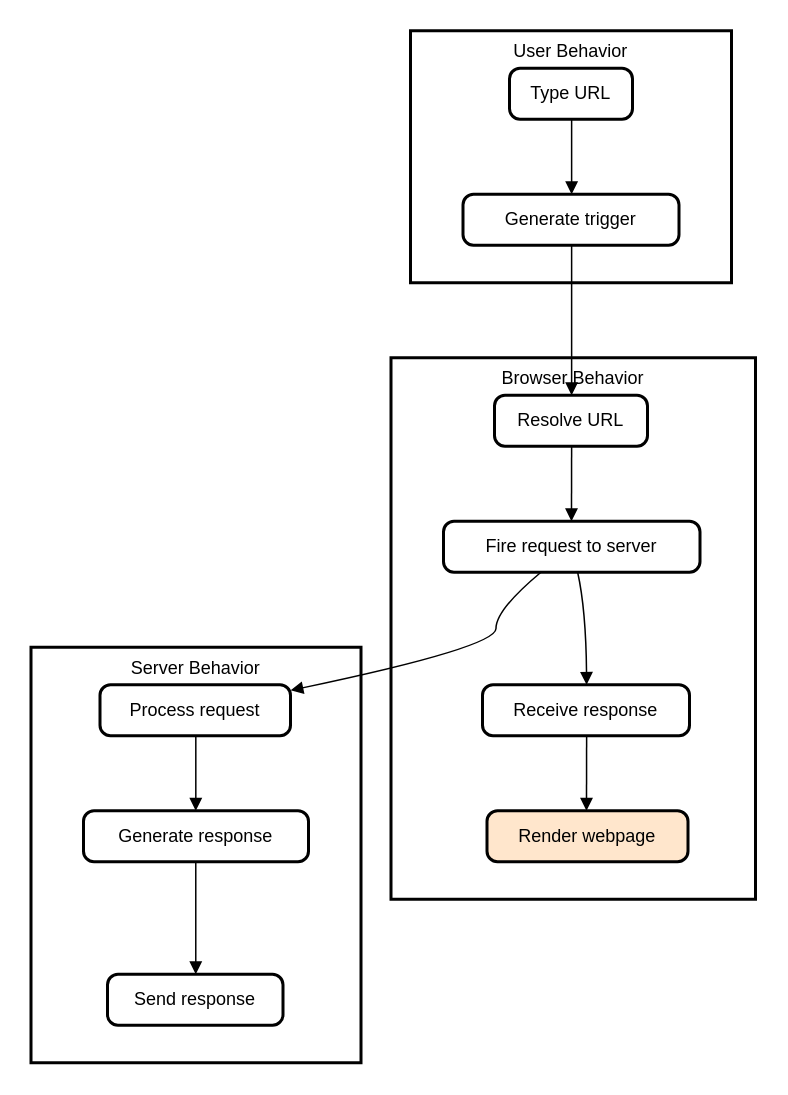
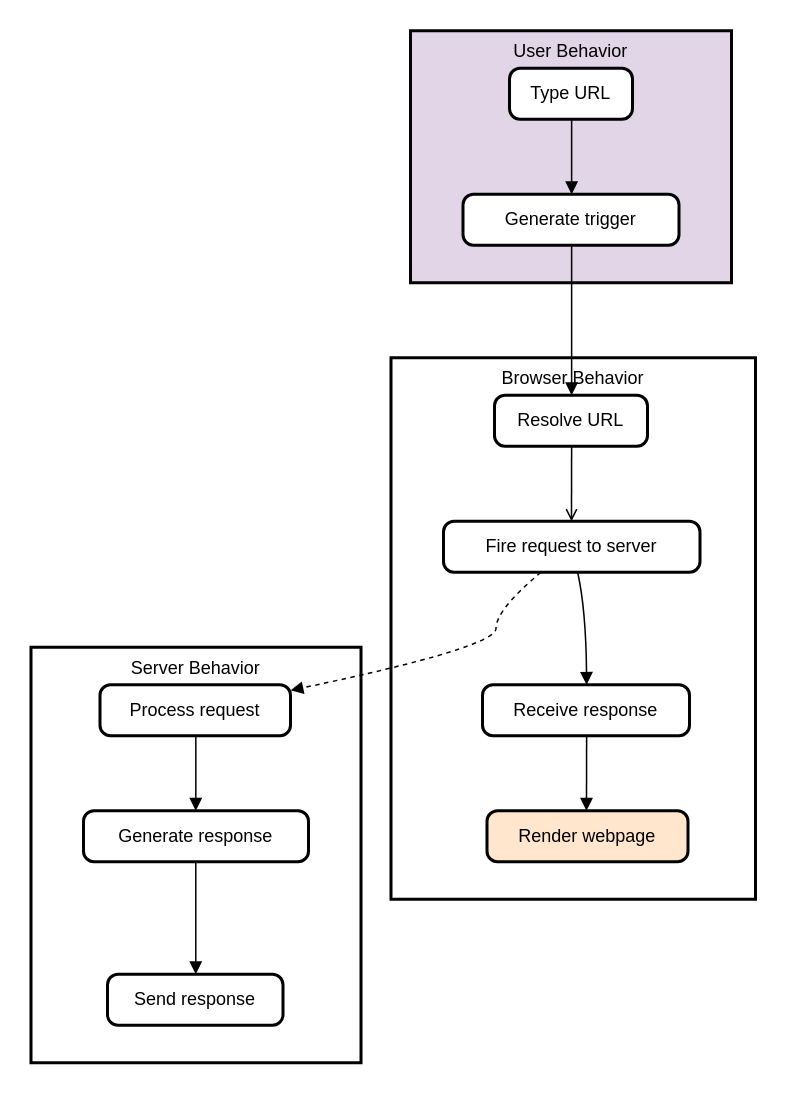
  <mxCell id="0" />
  <mxCell id="1" parent="0" />
  <mxCell id="2" value="Server Behavior" style="whiteSpace=wrap;strokeWidth=2;verticalAlign=top;" vertex="1" parent="1"><mxGeometry y="431" width="220" height="277" as="geometry" x="20" /></mxCell>
  <mxCell id="3" value="Process request" style="rounded=1;absoluteArcSize=1;arcSize=14;whiteSpace=wrap;strokeWidth=2;" vertex="1" parent="1"><mxGeometry x="66" y="456" width="127" height="34" as="geometry" /></mxCell>
  <mxCell id="4" value="Generate response" style="rounded=1;absoluteArcSize=1;arcSize=14;whiteSpace=wrap;strokeWidth=2;" vertex="1" parent="1"><mxGeometry x="55" y="540" width="150" height="34" as="geometry" /></mxCell>
  <mxCell id="5" value="Send response" style="rounded=1;absoluteArcSize=1;arcSize=14;whiteSpace=wrap;strokeWidth=2;" vertex="1" parent="1"><mxGeometry x="71" y="649" width="117" height="34" as="geometry" /></mxCell>
  <mxCell id="6" value="Browser Behavior" style="whiteSpace=wrap;strokeWidth=2;verticalAlign=top;" vertex="1" parent="1"><mxGeometry x="260" y="238" width="243" height="361" as="geometry" /></mxCell>
  <mxCell id="7" value="Resolve URL" style="rounded=1;absoluteArcSize=1;arcSize=14;whiteSpace=wrap;strokeWidth=2;" vertex="1" parent="1"><mxGeometry x="329" y="263" width="102" height="34" as="geometry" /></mxCell>
  <mxCell id="8" value="Fire request to server" style="rounded=1;absoluteArcSize=1;arcSize=14;whiteSpace=wrap;strokeWidth=2;" vertex="1" parent="1"><mxGeometry x="295" y="347" width="171" height="34" as="geometry" /></mxCell>
  <mxCell id="9" value="Receive response" style="rounded=1;absoluteArcSize=1;arcSize=14;whiteSpace=wrap;strokeWidth=2;" vertex="1" parent="1"><mxGeometry x="321" y="456" width="138" height="34" as="geometry" /></mxCell>
  <mxCell id="10" value="Render webpage" style="rounded=1;absoluteArcSize=1;arcSize=14;whiteSpace=wrap;strokeWidth=2;fillColor=#ffe6cc;" vertex="1" parent="1"><mxGeometry x="324" y="540" width="134" height="34" as="geometry" /></mxCell>
- <mxCell id="11" value="User Behavior" style="whiteSpace=wrap;strokeWidth=2;verticalAlign=top;" vertex="1" parent="1"><mxGeometry x="273" width="214" height="168" as="geometry" y="20" /></mxCell>
+ <mxCell id="11" value="User Behavior" style="whiteSpace=wrap;strokeWidth=2;verticalAlign=top;fillColor=#e1d5e7;" vertex="1" parent="1"><mxGeometry x="273" width="214" height="168" as="geometry" y="20" /></mxCell>
  <mxCell id="12" value="Type URL" style="rounded=1;absoluteArcSize=1;arcSize=14;whiteSpace=wrap;strokeWidth=2;" vertex="1" parent="1"><mxGeometry x="339" y="45" width="82" height="34" as="geometry" /></mxCell>
  <mxCell id="13" value="Generate trigger" style="rounded=1;absoluteArcSize=1;arcSize=14;whiteSpace=wrap;strokeWidth=2;" vertex="1" parent="1"><mxGeometry x="308" y="129" width="144" height="34" as="geometry" /></mxCell>
  <mxCell id="14" value="" style="curved=1;startArrow=none;endArrow=block;exitX=0.505;exitY=1;entryX=0.503;entryY=0;" edge="1" parent="1" source="12" target="13"><mxGeometry relative="1" as="geometry"><Array as="points" /></mxGeometry></mxCell>
  <mxCell id="15" value="" style="curved=1;startArrow=none;endArrow=block;exitX=0.503;exitY=1;entryX=0.504;entryY=0;" edge="1" parent="1" source="13" target="7"><mxGeometry relative="1" as="geometry"><Array as="points" /></mxGeometry></mxCell>
- <mxCell id="16" value="" style="curved=1;startArrow=none;endArrow=block;exitX=0.504;exitY=1;entryX=0.499;entryY=0;" edge="1" parent="1" source="7" target="8"><mxGeometry relative="1" as="geometry"><Array as="points" /></mxGeometry></mxCell>
+ <mxCell id="16" value="" style="curved=1;startArrow=none;endArrow=open;exitX=0.504;exitY=1;entryX=0.499;entryY=0;" edge="1" parent="1" source="7" target="8"><mxGeometry relative="1" as="geometry"><Array as="points" /></mxGeometry></mxCell>
  <mxCell id="17" value="" style="curved=1;startArrow=none;endArrow=block;exitX=0.523;exitY=1;entryX=0.503;entryY=0;" edge="1" parent="1" source="8" target="9"><mxGeometry relative="1" as="geometry"><Array as="points"><mxPoint x="390" y="406" /></Array></mxGeometry></mxCell>
  <mxCell id="18" value="" style="curved=1;startArrow=none;endArrow=block;exitX=0.503;exitY=1;entryX=0.495;entryY=0;" edge="1" parent="1" source="9" target="10"><mxGeometry relative="1" as="geometry"><Array as="points" /></mxGeometry></mxCell>
- <mxCell id="19" value="" style="curved=1;startArrow=none;endArrow=block;exitX=0.38;exitY=1;entryX=1.003;entryY=0.108;" edge="1" parent="1" source="8" target="3"><mxGeometry relative="1" as="geometry"><Array as="points"><mxPoint x="330" y="406" /><mxPoint x="330" y="431" /></Array></mxGeometry></mxCell>
+ <mxCell id="19" value="" style="curved=1;startArrow=none;endArrow=block;exitX=0.38;exitY=1;entryX=1.003;entryY=0.108;dashed=1;" edge="1" parent="1" source="8" target="3"><mxGeometry relative="1" as="geometry"><Array as="points"><mxPoint x="330" y="406" /><mxPoint x="330" y="431" /></Array></mxGeometry></mxCell>
  <mxCell id="20" value="" style="curved=1;startArrow=none;endArrow=block;exitX=0.503;exitY=1;entryX=0.499;entryY=0;" edge="1" parent="1" source="3" target="4"><mxGeometry relative="1" as="geometry"><Array as="points" /></mxGeometry></mxCell>
  <mxCell id="21" value="" style="curved=1;startArrow=none;endArrow=block;exitX=0.499;exitY=1;entryX=0.503;entryY=0;" edge="1" parent="1" source="4" target="5"><mxGeometry relative="1" as="geometry"><Array as="points" /></mxGeometry></mxCell>
